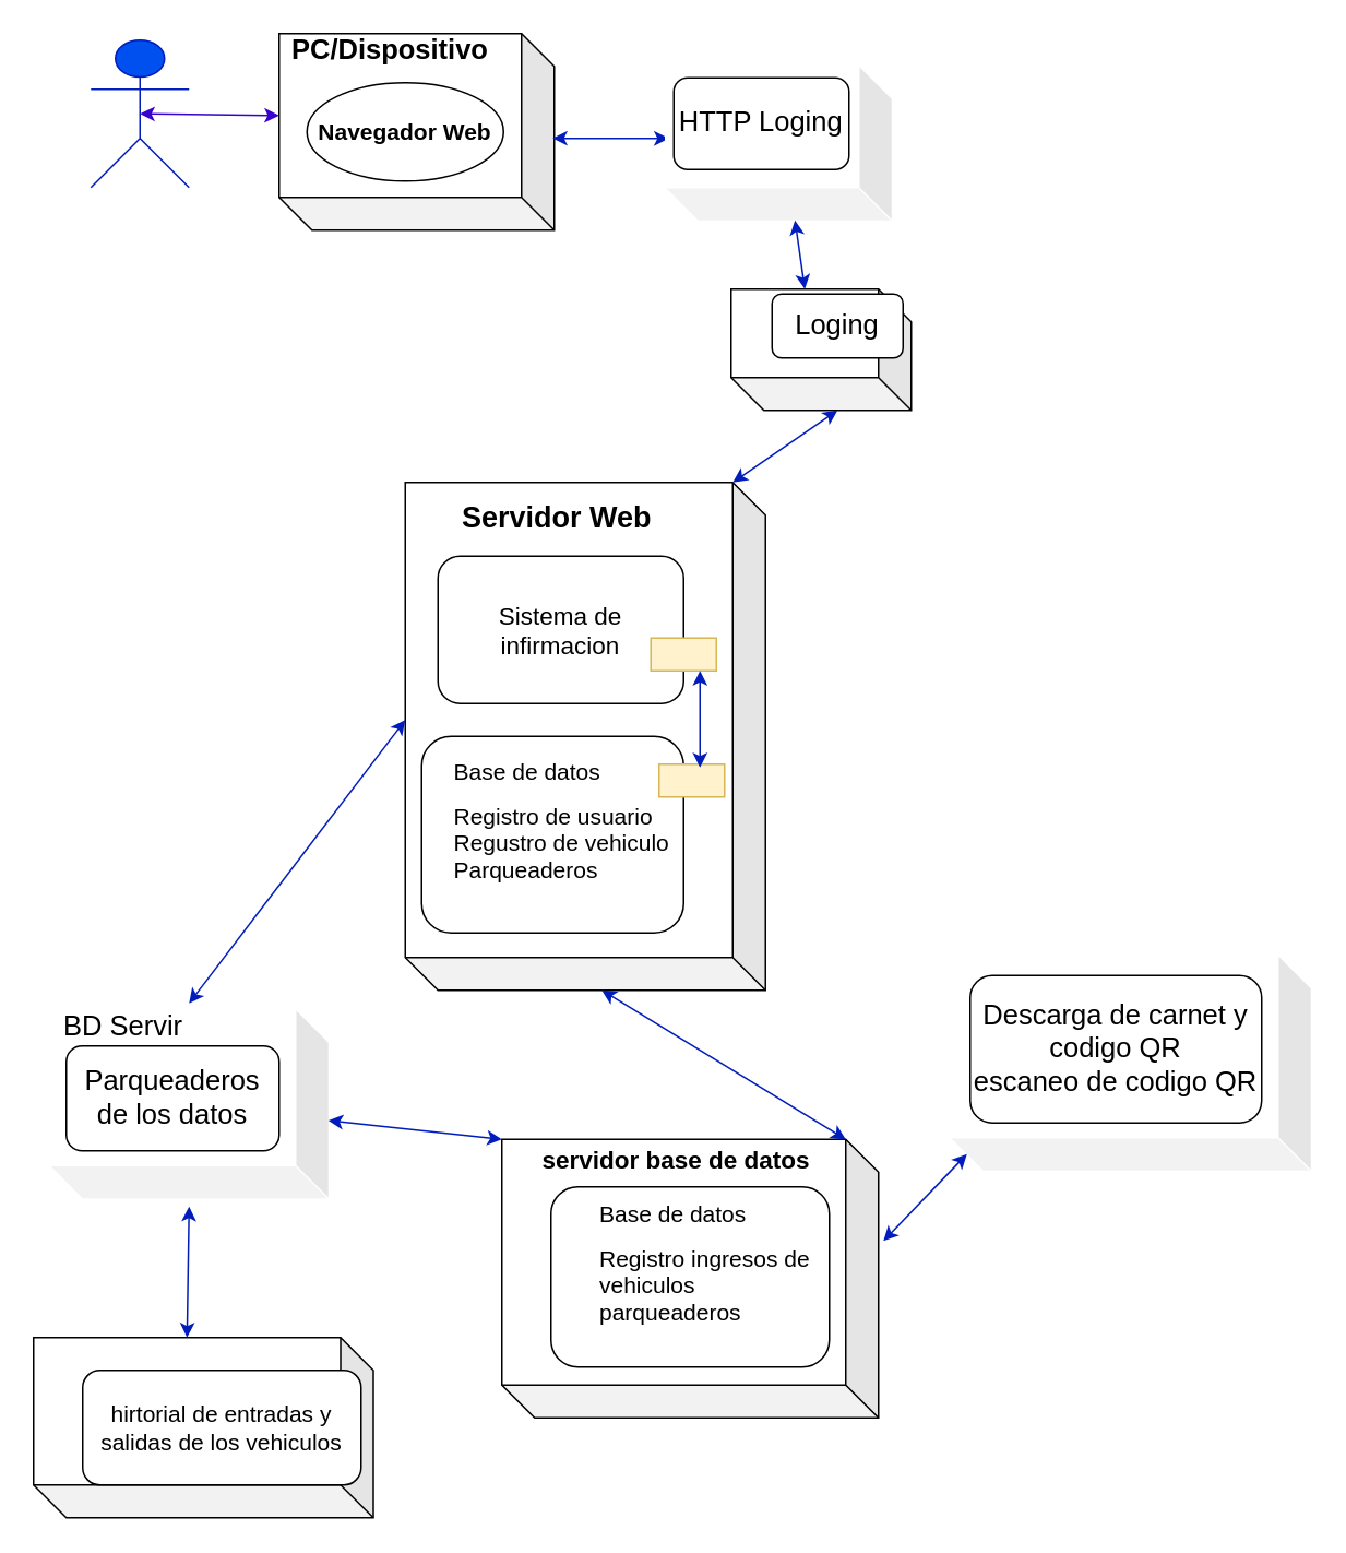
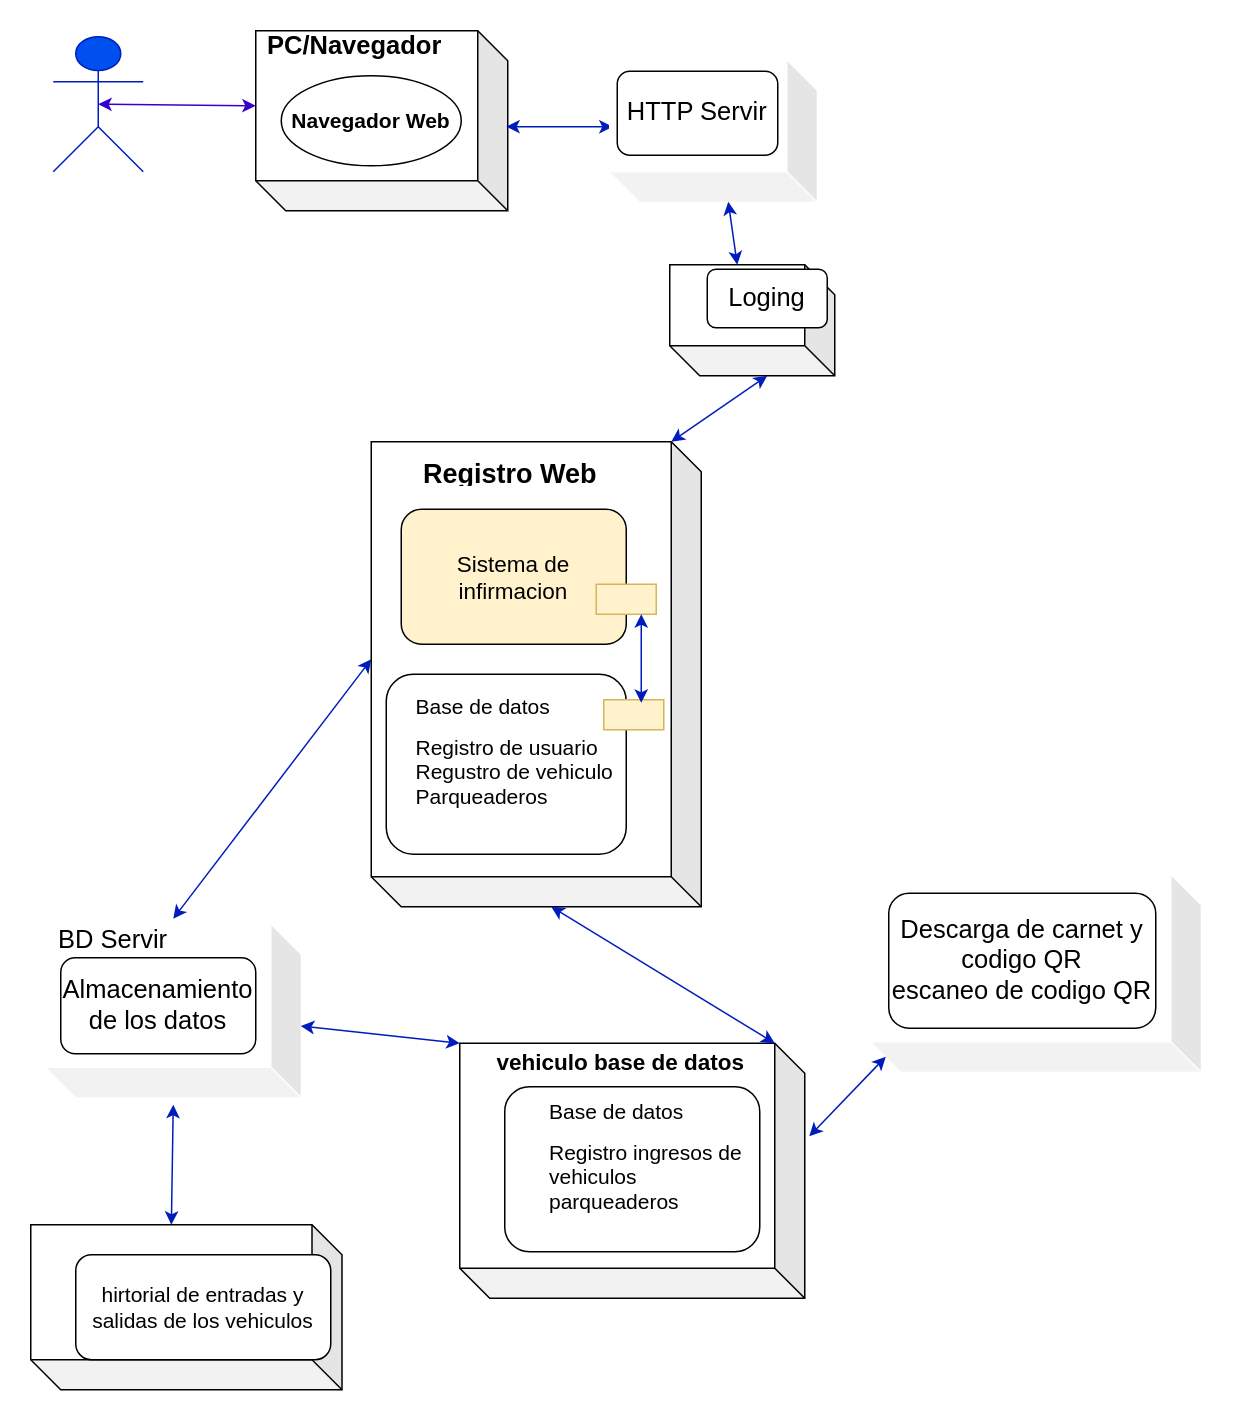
  <mxCell id="0" />
  <mxCell id="1" parent="0" />
- <mxCell id="2" value="cliente&lt;br&gt;" style="shape=umlActor;verticalLabelPosition=bottom;verticalAlign=top;html=1;outlineConnect=0;fillColor=#0050ef;fontColor=#ffffff;strokeColor=#001DBC;" parent="1" vertex="1"><mxGeometry x="55" y="24" width="60" height="90" as="geometry" /></mxCell>
+ <mxCell id="2" value="cliente&lt;br&gt;" style="shape=umlActor;verticalLabelPosition=bottom;verticalAlign=top;html=1;outlineConnect=0;fillColor=#0050ef;fontColor=#ffffff;strokeColor=#001DBC;" parent="1" vertex="1"><mxGeometry x="35" y="24" width="60" height="90" as="geometry" /></mxCell>
  <mxCell id="3" value="" style="shape=cube;whiteSpace=wrap;html=1;boundedLbl=1;backgroundOutline=1;darkOpacity=0.05;darkOpacity2=0.1;rotation=-180;" parent="1" vertex="1"><mxGeometry x="170" y="20" width="168" height="120" as="geometry" /></mxCell>
  <mxCell id="4" value="&lt;font style=&quot;font-size: 14px;&quot;&gt;&lt;b&gt;Navegador Web&lt;/b&gt;&lt;/font&gt;" style="ellipse;whiteSpace=wrap;html=1;" parent="1" vertex="1"><mxGeometry x="187" y="50" width="120" height="60" as="geometry" /></mxCell>
- <mxCell id="5" value="&lt;h1 style=&quot;font-size: 17px;&quot;&gt;PC/Dispositivo&lt;/h1&gt;" style="text;html=1;strokeColor=none;fillColor=none;spacing=5;spacingTop=-20;whiteSpace=wrap;overflow=hidden;rounded=0;" parent="1" vertex="1"><mxGeometry x="173" y="20" width="130" height="20" as="geometry" /></mxCell>
+ <mxCell id="5" value="&lt;h1 style=&quot;font-size: 17px;&quot;&gt;PC/Navegador&lt;/h1&gt;" style="text;html=1;strokeColor=none;fillColor=none;spacing=5;spacingTop=-20;whiteSpace=wrap;overflow=hidden;rounded=0;" parent="1" vertex="1"><mxGeometry x="173" y="20" width="130" height="20" as="geometry" /></mxCell>
  <mxCell id="6" style="edgeStyle=orthogonalEdgeStyle;rounded=0;orthogonalLoop=1;jettySize=auto;html=1;exitX=0.5;exitY=1;exitDx=0;exitDy=0;" parent="1" source="5" target="5" edge="1"><mxGeometry relative="1" as="geometry" /></mxCell>
  <mxCell id="7" value="" style="endArrow=classic;startArrow=classic;html=1;rounded=0;entryX=0;entryY=0;entryDx=168;entryDy=70;entryPerimeter=0;fillColor=#6a00ff;strokeColor=#3700CC;exitX=0.5;exitY=0.5;exitDx=0;exitDy=0;exitPerimeter=0;" parent="1" source="2" target="3" edge="1"><mxGeometry width="50" height="50" relative="1" as="geometry"><mxPoint x="95" y="80" as="sourcePoint" /><mxPoint x="170" y="80" as="targetPoint" /></mxGeometry></mxCell>
  <mxCell id="8" value="" style="shape=cube;whiteSpace=wrap;html=1;boundedLbl=1;backgroundOutline=1;darkOpacity=0.05;darkOpacity2=0.1;direction=west;" parent="1" vertex="1"><mxGeometry x="247" y="294" width="220" height="310" as="geometry" /></mxCell>
- <mxCell id="9" value="&lt;h1 style=&quot;&quot;&gt;&lt;font style=&quot;font-size: 18px;&quot;&gt;Servidor Web&lt;/font&gt;&lt;/h1&gt;" style="text;html=1;strokeColor=none;fillColor=none;spacing=5;spacingTop=-20;whiteSpace=wrap;overflow=hidden;rounded=0;" parent="1" vertex="1"><mxGeometry x="277" y="294" width="140" height="30" as="geometry" /></mxCell>
- <mxCell id="10" value="&lt;font style=&quot;font-size: 15px;&quot;&gt;Sistema de infirmacion&lt;/font&gt;" style="rounded=1;whiteSpace=wrap;html=1;" parent="1" vertex="1"><mxGeometry x="267" y="339" width="150" height="90" as="geometry" /></mxCell>
+ <mxCell id="9" value="&lt;h1 style=&quot;&quot;&gt;&lt;font style=&quot;font-size: 18px;&quot;&gt;Registro Web&lt;/font&gt;&lt;/h1&gt;" style="text;html=1;strokeColor=none;fillColor=none;spacing=5;spacingTop=-20;whiteSpace=wrap;overflow=hidden;rounded=0;" parent="1" vertex="1"><mxGeometry x="277" y="294" width="140" height="30" as="geometry" /></mxCell>
+ <mxCell id="10" value="&lt;font style=&quot;font-size: 15px;&quot;&gt;Sistema de infirmacion&lt;/font&gt;" style="rounded=1;whiteSpace=wrap;html=1;fillColor=#fff2cc;" parent="1" vertex="1"><mxGeometry x="267" y="339" width="150" height="90" as="geometry" /></mxCell>
  <mxCell id="11" value="" style="rounded=1;whiteSpace=wrap;html=1;" parent="1" vertex="1"><mxGeometry x="257" y="449" width="160" height="120" as="geometry" /></mxCell>
  <mxCell id="12" value="" style="rounded=0;whiteSpace=wrap;html=1;fillColor=#fff2cc;strokeColor=#d6b656;" parent="1" vertex="1"><mxGeometry x="397" y="389" width="40" height="20" as="geometry" /></mxCell>
  <mxCell id="13" value="" style="rounded=0;whiteSpace=wrap;html=1;fillColor=#fff2cc;strokeColor=#d6b656;" parent="1" vertex="1"><mxGeometry x="402" y="466" width="40" height="20" as="geometry" /></mxCell>
  <mxCell id="14" value="&lt;h1 style=&quot;font-size: 14px;&quot;&gt;&lt;font style=&quot;font-size: 14px; font-weight: normal;&quot;&gt;Base de datos&lt;/font&gt;&lt;/h1&gt;&lt;div style=&quot;font-size: 14px;&quot;&gt;&lt;font style=&quot;font-size: 14px;&quot;&gt;Registro de usuario&lt;/font&gt;&lt;/div&gt;&lt;div style=&quot;font-size: 14px;&quot;&gt;&lt;font style=&quot;font-size: 14px;&quot;&gt;Regustro de vehiculo&lt;/font&gt;&lt;/div&gt;&lt;div style=&quot;font-size: 14px;&quot;&gt;&lt;font style=&quot;font-size: 14px;&quot;&gt;Parqueaderos&lt;/font&gt;&lt;/div&gt;" style="text;html=1;spacing=5;spacingTop=-20;whiteSpace=wrap;overflow=hidden;rounded=0;" parent="1" vertex="1"><mxGeometry x="272" y="464" width="140" height="90" as="geometry" /></mxCell>
  <mxCell id="15" value="" style="shape=cube;whiteSpace=wrap;html=1;boundedLbl=1;backgroundOutline=1;darkOpacity=0.05;darkOpacity2=0.1;rotation=-180;" parent="1" vertex="1"><mxGeometry x="306" y="695" width="230" height="170" as="geometry" /></mxCell>
  <mxCell id="16" value="" style="endArrow=classic;startArrow=classic;html=1;rounded=0;entryX=0.75;entryY=1;entryDx=0;entryDy=0;fillColor=#0050ef;strokeColor=#001DBC;exitX=0.625;exitY=0.1;exitDx=0;exitDy=0;exitPerimeter=0;" parent="1" source="13" target="12" edge="1"><mxGeometry width="50" height="50" relative="1" as="geometry"><mxPoint x="437" y="489" as="sourcePoint" /><mxPoint x="437" y="399" as="targetPoint" /></mxGeometry></mxCell>
  <mxCell id="17" value="" style="rounded=1;whiteSpace=wrap;html=1;" parent="1" vertex="1"><mxGeometry x="336" y="724" width="170" height="110" as="geometry" /></mxCell>
  <mxCell id="18" value="" style="endArrow=classic;startArrow=classic;html=1;rounded=0;fillColor=#0050ef;strokeColor=#001DBC;entryX=0;entryY=0;entryDx=20;entryDy=170;exitX=0;exitY=0;exitDx=100;exitDy=0;exitPerimeter=0;entryPerimeter=0;" parent="1" source="8" target="15" edge="1"><mxGeometry width="50" height="50" relative="1" as="geometry"><mxPoint x="383.98" y="582.07" as="sourcePoint" /><mxPoint x="679" y="531" as="targetPoint" /></mxGeometry></mxCell>
- <mxCell id="19" value="&lt;h1 style=&quot;&quot;&gt;&lt;font style=&quot;font-size: 15px;&quot;&gt;servidor base de datos&lt;/font&gt;&lt;/h1&gt;" style="text;html=1;strokeColor=none;fillColor=none;spacing=5;spacingTop=-20;whiteSpace=wrap;overflow=hidden;rounded=0;" parent="1" vertex="1"><mxGeometry x="326" y="685" width="180" height="30" as="geometry" /></mxCell>
+ <mxCell id="19" value="&lt;h1 style=&quot;&quot;&gt;&lt;font style=&quot;font-size: 15px;&quot;&gt;vehiculo base de datos&lt;/font&gt;&lt;/h1&gt;" style="text;html=1;strokeColor=none;fillColor=none;spacing=5;spacingTop=-20;whiteSpace=wrap;overflow=hidden;rounded=0;" parent="1" vertex="1"><mxGeometry x="326" y="685" width="180" height="30" as="geometry" /></mxCell>
  <mxCell id="20" value="&lt;h1 style=&quot;font-size: 14px;&quot;&gt;&lt;font style=&quot;font-size: 14px; font-weight: normal;&quot;&gt;Base de datos&lt;/font&gt;&lt;/h1&gt;&lt;div style=&quot;font-size: 14px;&quot;&gt;&lt;font style=&quot;font-size: 14px;&quot;&gt;Registro ingresos de vehiculos&lt;/font&gt;&lt;/div&gt;&lt;div style=&quot;font-size: 14px;&quot;&gt;&lt;font style=&quot;font-size: 14px;&quot;&gt;parqueaderos&lt;/font&gt;&lt;/div&gt;" style="text;html=1;spacing=5;spacingTop=-20;whiteSpace=wrap;overflow=hidden;rounded=0;" parent="1" vertex="1"><mxGeometry x="361" y="734" width="140" height="90" as="geometry" /></mxCell>
  <mxCell id="21" value="" style="shape=cube;whiteSpace=wrap;html=1;boundedLbl=1;backgroundOutline=1;darkOpacity=0.05;darkOpacity2=0.1;rotation=-180;" parent="1" vertex="1"><mxGeometry x="446" y="176" width="110" height="74" as="geometry" /></mxCell>
  <mxCell id="22" value="&lt;font style=&quot;font-size: 17px;&quot;&gt;Loging&lt;/font&gt;" style="rounded=1;whiteSpace=wrap;html=1;" parent="1" vertex="1"><mxGeometry x="471" y="179" width="80" height="39" as="geometry" /></mxCell>
  <mxCell id="23" value="" style="endArrow=classic;startArrow=classic;html=1;rounded=0;fontSize=17;entryX=0.986;entryY=0.532;entryDx=0;entryDy=0;entryPerimeter=0;fillColor=#0050ef;strokeColor=#001DBC;exitX=0.006;exitY=0.467;exitDx=0;exitDy=0;exitPerimeter=0;" parent="1" source="3" target="27" edge="1"><mxGeometry width="50" height="50" relative="1" as="geometry"><mxPoint x="370" y="86" as="sourcePoint" /><mxPoint x="425" y="96.5" as="targetPoint" /></mxGeometry></mxCell>
  <mxCell id="24" value="" style="endArrow=classic;startArrow=classic;html=1;rounded=0;fontSize=17;entryX=0;entryY=0;entryDx=45;entryDy=0;entryPerimeter=0;exitX=0;exitY=0;exitDx=20;exitDy=310;fillColor=#0050ef;strokeColor=#001DBC;exitPerimeter=0;" parent="1" source="8" target="21" edge="1"><mxGeometry width="50" height="50" relative="1" as="geometry"><mxPoint x="610" y="356" as="sourcePoint" /><mxPoint x="660" y="306" as="targetPoint" /></mxGeometry></mxCell>
  <mxCell id="25" value="" style="shape=cube;whiteSpace=wrap;html=1;boundedLbl=1;backgroundOutline=1;darkOpacity=0.05;darkOpacity2=0.1;strokeColor=#FFFFFF;fontSize=17;rotation=-180;" parent="1" vertex="1"><mxGeometry x="580" y="583" width="220" height="131" as="geometry" /></mxCell>
  <mxCell id="26" value="Descarga de carnet y codigo QR&lt;br&gt;escaneo de codigo QR" style="rounded=1;whiteSpace=wrap;html=1;fontSize=17;" parent="1" vertex="1"><mxGeometry x="592" y="595" width="178" height="90" as="geometry" /></mxCell>
  <mxCell id="27" value="" style="shape=cube;whiteSpace=wrap;html=1;boundedLbl=1;backgroundOutline=1;darkOpacity=0.05;darkOpacity2=0.1;strokeColor=#FFFFFF;fontSize=17;rotation=-180;" parent="1" vertex="1"><mxGeometry x="406" y="40" width="138" height="94" as="geometry" /></mxCell>
- <mxCell id="28" value="&lt;font style=&quot;font-size: 17px;&quot;&gt;HTTP Loging&lt;/font&gt;" style="rounded=1;whiteSpace=wrap;html=1;fontSize=17;" parent="1" vertex="1"><mxGeometry x="411" y="47" width="107" height="56" as="geometry" /></mxCell>
+ <mxCell id="28" value="&lt;font style=&quot;font-size: 17px;&quot;&gt;HTTP Servir&lt;/font&gt;" style="rounded=1;whiteSpace=wrap;html=1;fontSize=17;" parent="1" vertex="1"><mxGeometry x="411" y="47" width="107" height="56" as="geometry" /></mxCell>
  <mxCell id="29" value="" style="endArrow=classic;startArrow=classic;html=1;rounded=0;fontSize=17;exitX=0;exitY=0;exitDx=65;exitDy=74;exitPerimeter=0;entryX=0;entryY=0;entryDx=59;entryDy=0;entryPerimeter=0;fillColor=#0050ef;strokeColor=#001DBC;" parent="1" source="21" target="27" edge="1"><mxGeometry width="50" height="50" relative="1" as="geometry"><mxPoint x="658" y="170" as="sourcePoint" /><mxPoint x="708" y="120" as="targetPoint" /></mxGeometry></mxCell>
  <mxCell id="30" value="" style="shape=cube;whiteSpace=wrap;html=1;boundedLbl=1;backgroundOutline=1;darkOpacity=0.05;darkOpacity2=0.1;strokeColor=#FFFFFF;fontSize=17;rotation=-180;" parent="1" vertex="1"><mxGeometry x="30" y="616" width="170" height="115" as="geometry" /></mxCell>
  <mxCell id="31" value="BD Servir" style="text;html=1;strokeColor=none;fillColor=none;align=center;verticalAlign=middle;whiteSpace=wrap;rounded=0;fontSize=17;" parent="1" vertex="1"><mxGeometry x="35" y="612" width="80" height="30" as="geometry" /></mxCell>
- <mxCell id="32" value="Parqueaderos&lt;br&gt;de los datos" style="rounded=1;whiteSpace=wrap;html=1;fontSize=17;" parent="1" vertex="1"><mxGeometry x="40" y="638" width="130" height="64" as="geometry" /></mxCell>
+ <mxCell id="32" value="Almacenamiento&lt;br&gt;de los datos" style="rounded=1;whiteSpace=wrap;html=1;fontSize=17;" parent="1" vertex="1"><mxGeometry x="40" y="638" width="130" height="64" as="geometry" /></mxCell>
  <mxCell id="33" value="" style="endArrow=classic;startArrow=classic;html=1;rounded=0;fontSize=17;exitX=1;exitY=0;exitDx=0;exitDy=0;entryX=0;entryY=0;entryDx=220;entryDy=165;entryPerimeter=0;fillColor=#0050ef;strokeColor=#001DBC;" parent="1" source="31" target="8" edge="1"><mxGeometry width="50" height="50" relative="1" as="geometry"><mxPoint x="190" y="560" as="sourcePoint" /><mxPoint x="240" y="510" as="targetPoint" /></mxGeometry></mxCell>
  <mxCell id="34" value="" style="endArrow=classic;startArrow=classic;html=1;rounded=0;fontSize=17;exitX=0;exitY=0;exitDx=0;exitDy=47.5;exitPerimeter=0;entryX=1;entryY=1;entryDx=0;entryDy=0;entryPerimeter=0;fillColor=#0050ef;strokeColor=#001DBC;" parent="1" source="30" target="15" edge="1"><mxGeometry width="50" height="50" relative="1" as="geometry"><mxPoint x="370" y="776" as="sourcePoint" /><mxPoint x="420" y="726" as="targetPoint" /></mxGeometry></mxCell>
  <mxCell id="35" value="" style="endArrow=classic;startArrow=classic;html=1;rounded=0;entryX=0;entryY=0;entryDx=210;entryDy=10;entryPerimeter=0;fillColor=#0050ef;strokeColor=#001DBC;exitX=-0.013;exitY=0.635;exitDx=0;exitDy=0;exitPerimeter=0;" edge="1" parent="1" source="15" target="25"><mxGeometry width="50" height="50" relative="1" as="geometry"><mxPoint x="536" y="785" as="sourcePoint" /><mxPoint x="636" y="754" as="targetPoint" /></mxGeometry></mxCell>
  <mxCell id="36" value="" style="shape=cube;whiteSpace=wrap;html=1;boundedLbl=1;backgroundOutline=1;darkOpacity=0.05;darkOpacity2=0.1;rotation=-180;" vertex="1" parent="1"><mxGeometry y="816" width="207.5" height="110" as="geometry" x="20" /></mxCell>
  <mxCell id="37" value="&lt;font style=&quot;font-size: 14px;&quot;&gt;hirtorial de entradas y salidas de los vehiculos&lt;/font&gt;" style="rounded=1;whiteSpace=wrap;html=1;" vertex="1" parent="1"><mxGeometry x="50" y="836" width="170" height="70" as="geometry" /></mxCell>
  <mxCell id="38" value="" style="endArrow=classic;startArrow=classic;html=1;rounded=0;exitX=0;exitY=0;exitDx=113.75;exitDy=110;exitPerimeter=0;entryX=0.5;entryY=-0.043;entryDx=0;entryDy=0;entryPerimeter=0;fillColor=#0050ef;strokeColor=#001DBC;" edge="1" parent="1" source="36" target="30"><mxGeometry width="50" height="50" relative="1" as="geometry"><mxPoint x="65" y="816" as="sourcePoint" /><mxPoint x="115" y="766" as="targetPoint" /></mxGeometry></mxCell>
